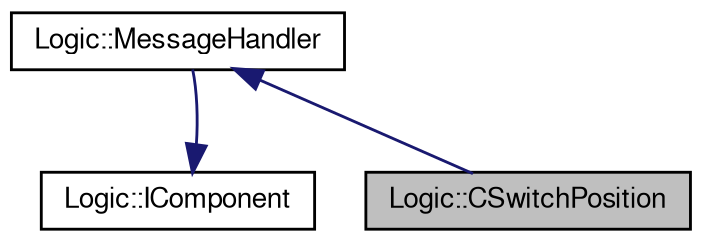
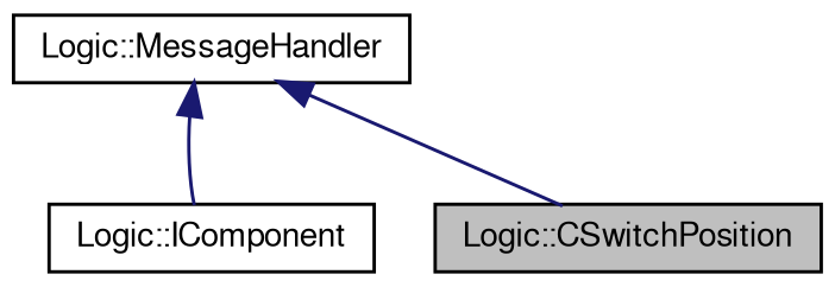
  digraph {
    node [color=black fillcolor=white fontname=FreeSans fontsize=10 shape=record style=filled]
    edge [color=midnightblue dir=back fontname=FreeSans fontsize=10 labelfontname=FreeSans labelfontsize=10 style=solid]
    n1 [fillcolor=grey75 fontcolor=black height=0.2 label="Logic::CSwitchPosition" width=0.4]
    n2 [height=0.2 label="Logic::IComponent" width=0.4]
    n3 [height=0.2 label="Logic::MessageHandler" width=0.4]
    n3 -> n1
-   n2 -> n3
+   n3 -> n2
  }
